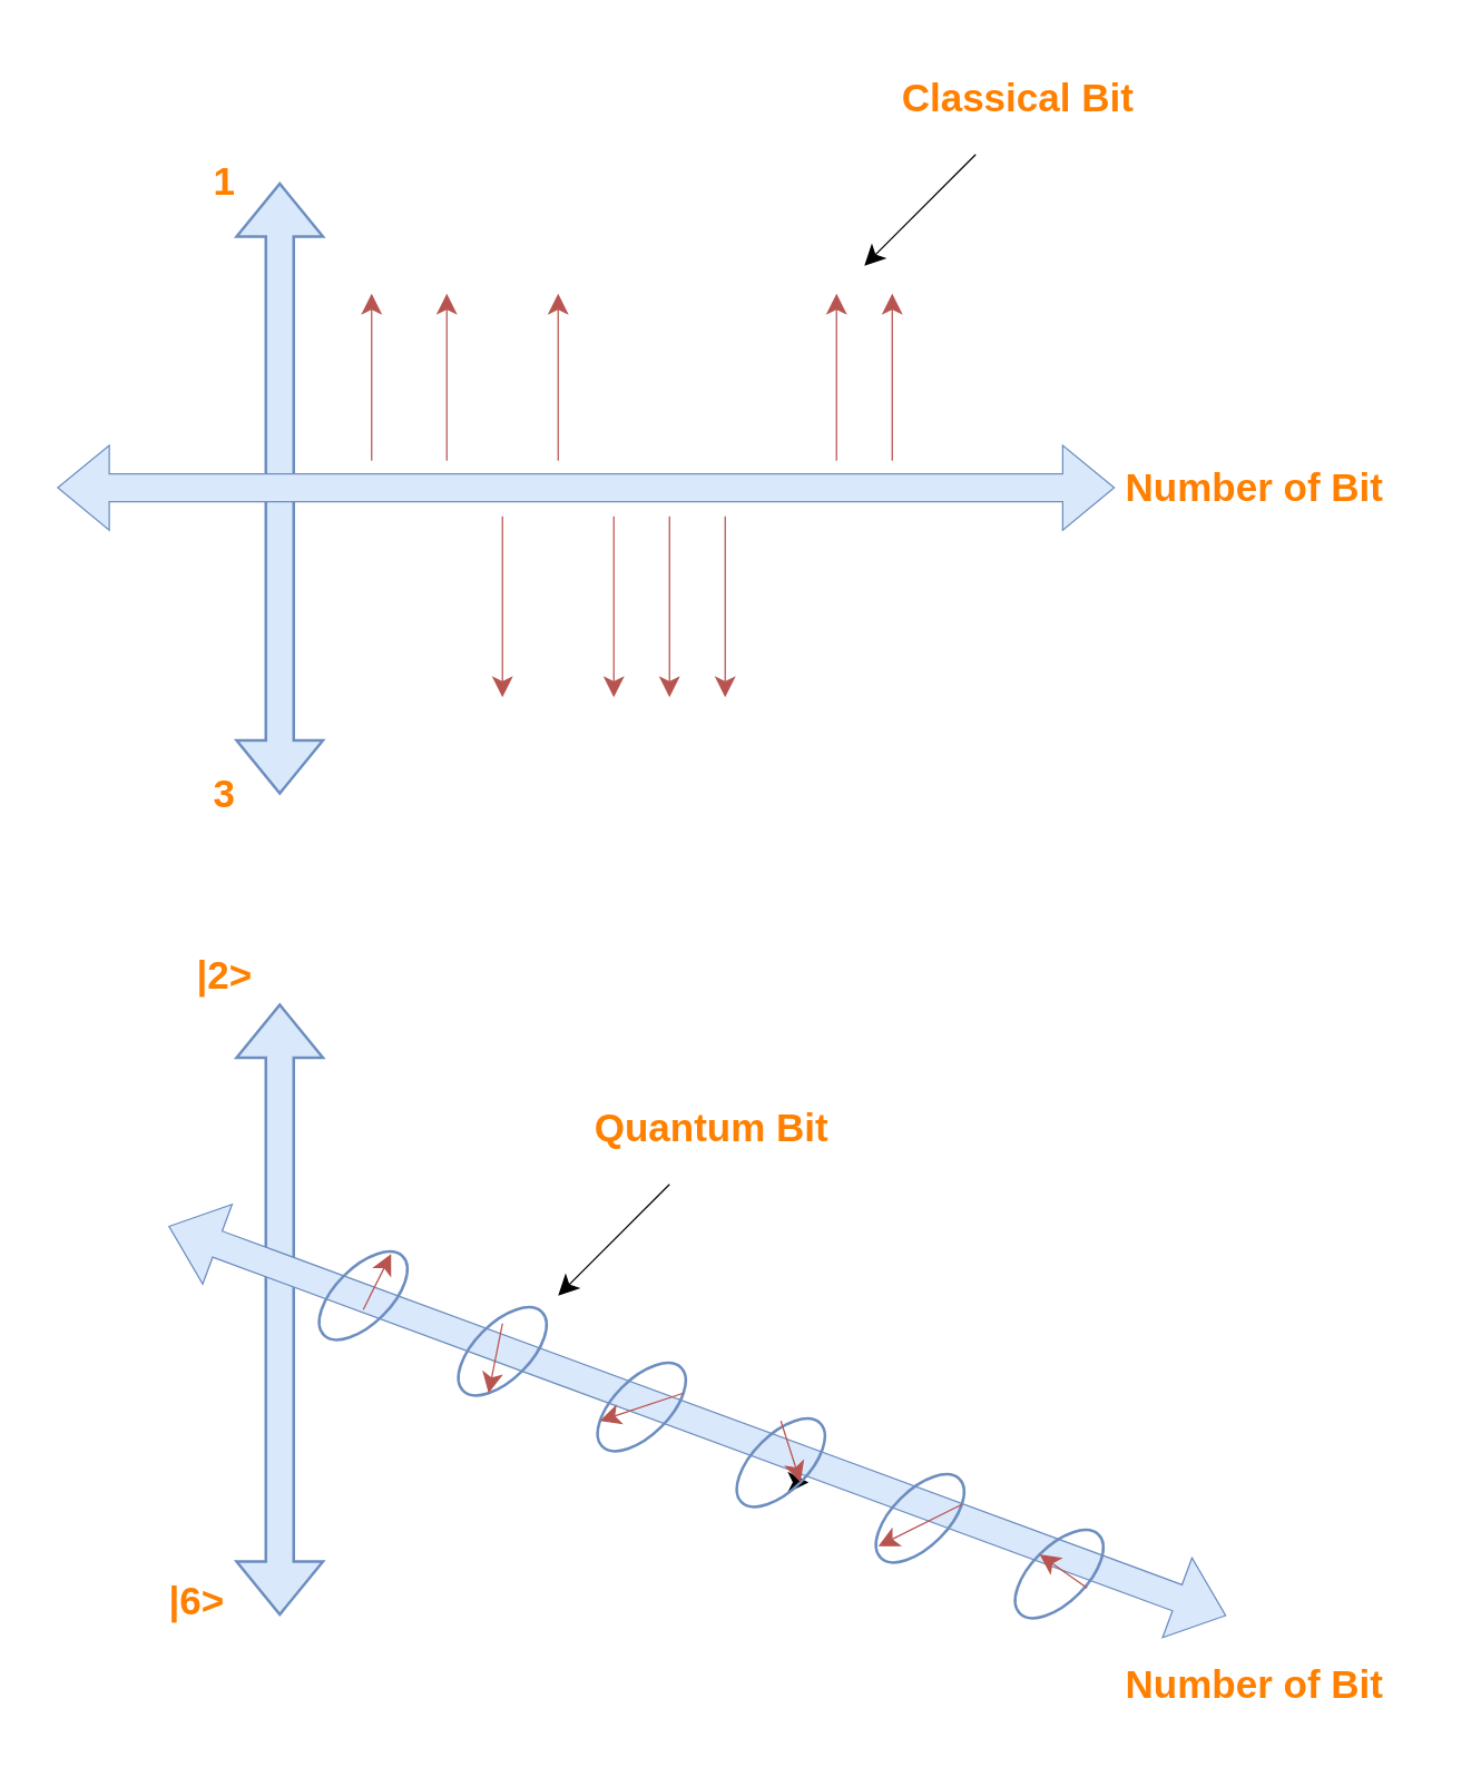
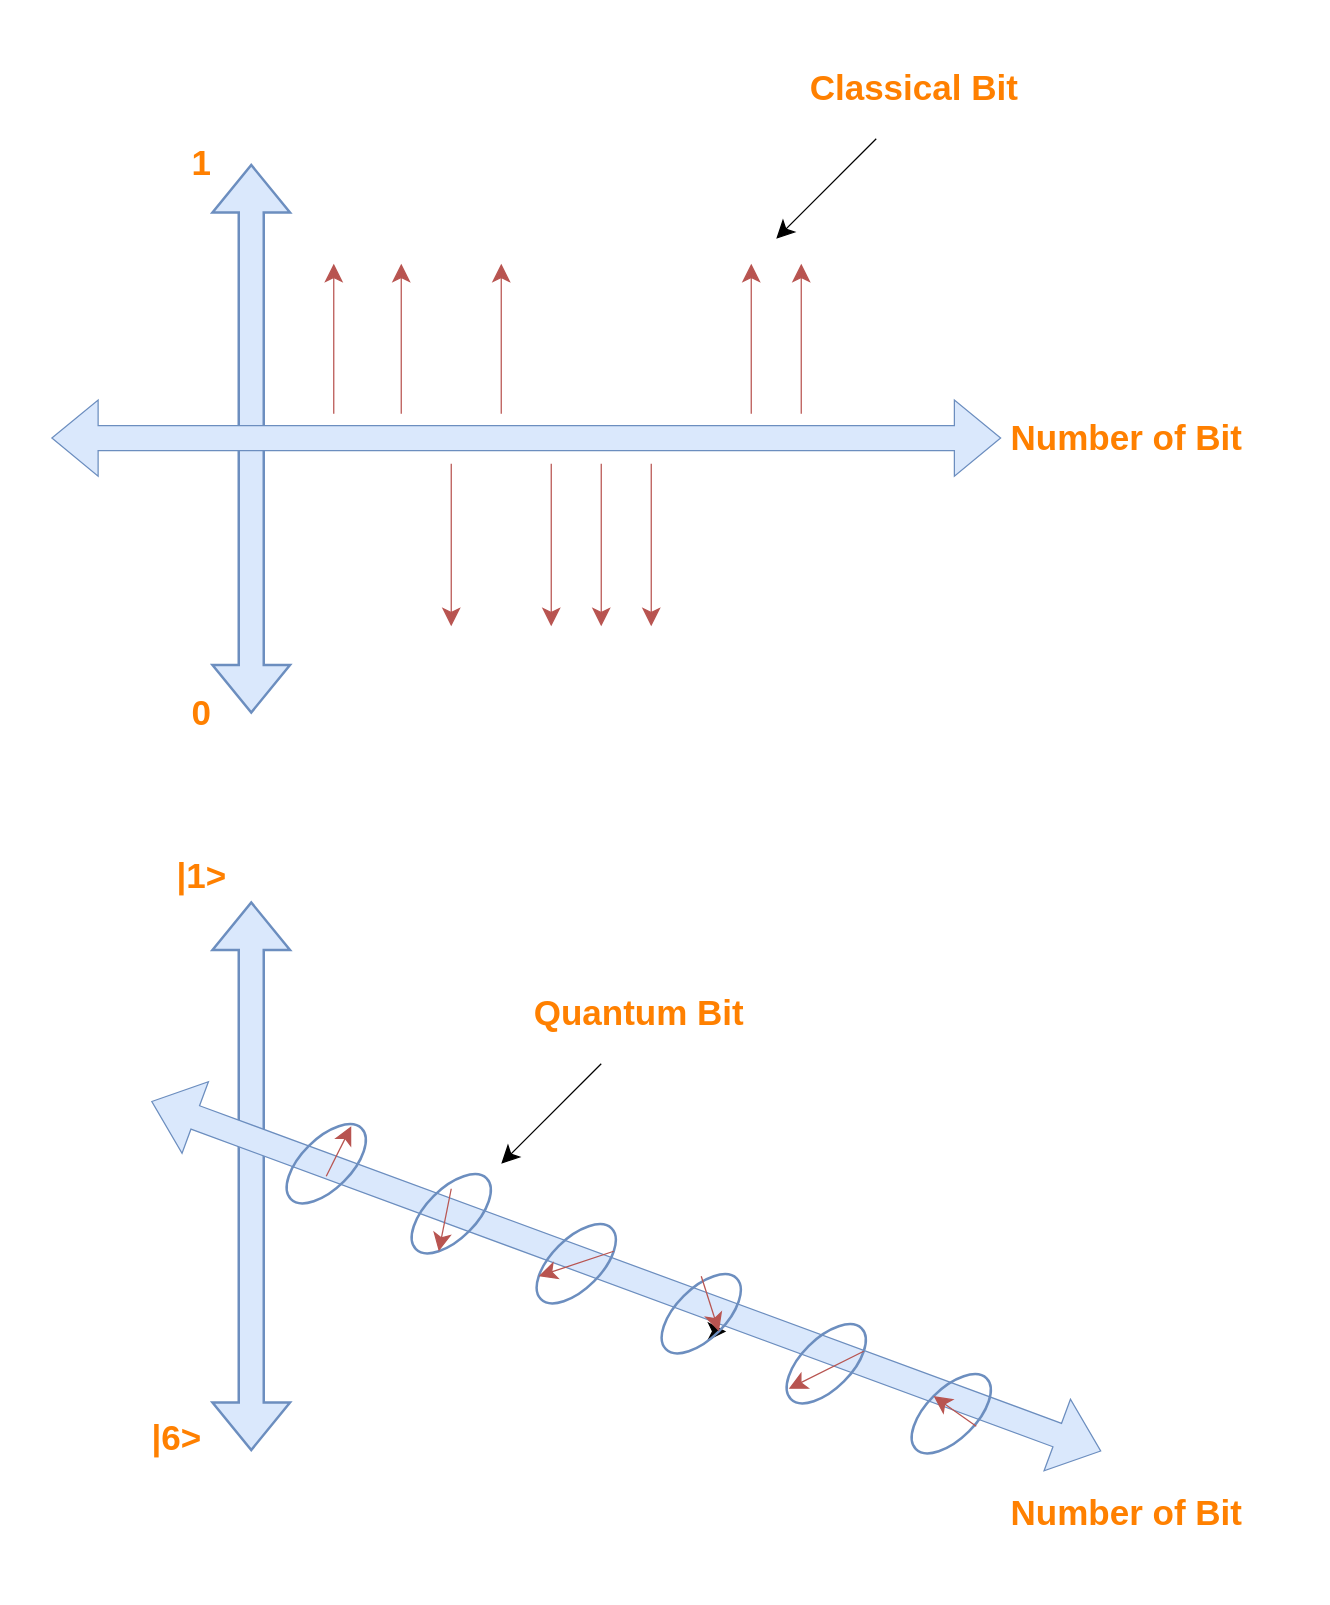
  <mxCell id="0" />
  <mxCell id="1" parent="0" />
  <mxCell id="2" value="" style="shape=flexArrow;endArrow=classic;startArrow=classic;html=1;rounded=0;fillColor=#dae8fc;strokeColor=#6c8ebf;" parent="1" edge="1"><mxGeometry width="100" height="100" relative="1" as="geometry"><mxPoint x="100" y="285" as="sourcePoint" /><mxPoint x="100" y="65" as="targetPoint" /></mxGeometry></mxCell>
  <mxCell id="3" value="" style="shape=flexArrow;endArrow=classic;startArrow=classic;html=1;rounded=0;strokeWidth=0.5;fillColor=#dae8fc;strokeColor=#6c8ebf;" parent="1" edge="1"><mxGeometry width="100" height="100" relative="1" as="geometry"><mxPoint x="400" y="174.74" as="sourcePoint" /><mxPoint x="20" y="174.74" as="targetPoint" /></mxGeometry></mxCell>
- <mxCell id="4" value="&lt;b&gt;&lt;font color=&quot;#ff8000&quot; style=&quot;font-size: 14px;&quot;&gt;3&lt;/font&gt;&lt;/b&gt;" style="text;html=1;align=center;verticalAlign=middle;resizable=0;points=[];autosize=1;strokeColor=none;fillColor=none;" parent="1" vertex="1"><mxGeometry x="65" y="270" width="30" height="30" as="geometry" /></mxCell>
+ <mxCell id="4" value="&lt;b&gt;&lt;font color=&quot;#ff8000&quot; style=&quot;font-size: 14px;&quot;&gt;0&lt;/font&gt;&lt;/b&gt;" style="text;html=1;align=center;verticalAlign=middle;resizable=0;points=[];autosize=1;strokeColor=none;fillColor=none;" parent="1" vertex="1"><mxGeometry x="65" y="270" width="30" height="30" as="geometry" /></mxCell>
  <mxCell id="5" value="&lt;font color=&quot;#ff8000&quot; style=&quot;font-size: 14px;&quot;&gt;&lt;b style=&quot;&quot;&gt;1&lt;/b&gt;&lt;/font&gt;" style="text;html=1;align=center;verticalAlign=middle;resizable=0;points=[];autosize=1;strokeColor=none;fillColor=none;" parent="1" vertex="1"><mxGeometry x="65" y="50" width="30" height="30" as="geometry" /></mxCell>
  <mxCell id="6" value="" style="endArrow=classic;html=1;rounded=0;strokeWidth=0.5;fillColor=#f8cecc;strokeColor=#b85450;fontStyle=1" parent="1" edge="1"><mxGeometry width="50" height="50" relative="1" as="geometry"><mxPoint x="133" y="165" as="sourcePoint" /><mxPoint x="133" y="105" as="targetPoint" /></mxGeometry></mxCell>
  <mxCell id="7" value="" style="endArrow=classic;html=1;rounded=0;strokeWidth=0.5;fillColor=#f8cecc;strokeColor=#b85450;" parent="1" edge="1"><mxGeometry width="50" height="50" relative="1" as="geometry"><mxPoint x="160" y="165" as="sourcePoint" /><mxPoint x="160" y="105" as="targetPoint" /></mxGeometry></mxCell>
  <mxCell id="8" value="" style="endArrow=classic;html=1;rounded=0;strokeWidth=0.5;fillColor=#f8cecc;strokeColor=#b85450;" parent="1" edge="1"><mxGeometry width="50" height="50" relative="1" as="geometry"><mxPoint x="180" y="185" as="sourcePoint" /><mxPoint x="180" y="250" as="targetPoint" /></mxGeometry></mxCell>
  <mxCell id="9" value="" style="endArrow=classic;html=1;rounded=0;strokeWidth=0.5;fillColor=#f8cecc;strokeColor=#b85450;" parent="1" edge="1"><mxGeometry width="50" height="50" relative="1" as="geometry"><mxPoint x="200" y="165" as="sourcePoint" /><mxPoint x="200" y="105" as="targetPoint" /></mxGeometry></mxCell>
  <mxCell id="10" value="" style="endArrow=classic;html=1;rounded=0;strokeWidth=0.5;fillColor=#f8cecc;strokeColor=#b85450;" parent="1" edge="1"><mxGeometry width="50" height="50" relative="1" as="geometry"><mxPoint x="220" y="185" as="sourcePoint" /><mxPoint x="220" y="250" as="targetPoint" /></mxGeometry></mxCell>
  <mxCell id="11" value="" style="endArrow=classic;html=1;rounded=0;strokeWidth=0.5;fillColor=#f8cecc;strokeColor=#b85450;" parent="1" edge="1"><mxGeometry width="50" height="50" relative="1" as="geometry"><mxPoint x="240" y="185" as="sourcePoint" /><mxPoint x="240" y="250" as="targetPoint" /></mxGeometry></mxCell>
  <mxCell id="12" value="" style="endArrow=classic;html=1;rounded=0;strokeWidth=0.5;fillColor=#f8cecc;strokeColor=#b85450;" parent="1" edge="1"><mxGeometry width="50" height="50" relative="1" as="geometry"><mxPoint x="260" y="185" as="sourcePoint" /><mxPoint x="260" y="250" as="targetPoint" /></mxGeometry></mxCell>
  <mxCell id="13" value="" style="endArrow=classic;html=1;rounded=0;strokeWidth=0.5;fillColor=#f8cecc;strokeColor=#b85450;" parent="1" edge="1"><mxGeometry width="50" height="50" relative="1" as="geometry"><mxPoint x="300" y="165" as="sourcePoint" /><mxPoint x="300" y="105" as="targetPoint" /></mxGeometry></mxCell>
  <mxCell id="14" value="" style="endArrow=classic;html=1;rounded=0;strokeWidth=0.5;fillColor=#f8cecc;strokeColor=#b85450;" parent="1" edge="1"><mxGeometry width="50" height="50" relative="1" as="geometry"><mxPoint x="320" y="165" as="sourcePoint" /><mxPoint x="320" y="105" as="targetPoint" /></mxGeometry></mxCell>
  <mxCell id="15" value="" style="endArrow=classic;html=1;rounded=0;strokeWidth=0.5;" parent="1" edge="1"><mxGeometry width="50" height="50" relative="1" as="geometry"><mxPoint x="350" y="55" as="sourcePoint" /><mxPoint x="310" y="95" as="targetPoint" /></mxGeometry></mxCell>
  <mxCell id="16" value="&lt;b&gt;&lt;font color=&quot;#ff8000&quot; style=&quot;font-size: 14px;&quot;&gt;Classical Bit&lt;/font&gt;&lt;/b&gt;" style="text;html=1;align=center;verticalAlign=middle;resizable=0;points=[];autosize=1;strokeColor=none;fillColor=none;" parent="1" vertex="1"><mxGeometry x="310" y="20" width="110" height="30" as="geometry" /></mxCell>
  <mxCell id="17" value="&lt;b&gt;&lt;font color=&quot;#ff8000&quot;&gt;Number of Bit&lt;/font&gt;&lt;/b&gt;" style="text;html=1;align=center;verticalAlign=middle;resizable=0;points=[];autosize=1;strokeColor=none;fillColor=none;fontSize=14;fontColor=#0000FF;" parent="1" vertex="1"><mxGeometry x="390" y="160" width="120" height="30" as="geometry" /></mxCell>
  <mxCell id="18" value="" style="shape=flexArrow;endArrow=classic;startArrow=classic;html=1;rounded=0;fillColor=#dae8fc;strokeColor=#6c8ebf;" parent="1" edge="1"><mxGeometry width="100" height="100" relative="1" as="geometry"><mxPoint x="100" y="580" as="sourcePoint" /><mxPoint x="100" y="360" as="targetPoint" /></mxGeometry></mxCell>
  <mxCell id="19" value="" style="shape=flexArrow;endArrow=classic;startArrow=classic;html=1;rounded=0;strokeWidth=0.5;fillColor=#dae8fc;strokeColor=#6c8ebf;" parent="1" edge="1"><mxGeometry width="100" height="100" relative="1" as="geometry"><mxPoint x="440" y="580" as="sourcePoint" /><mxPoint x="60" y="440" as="targetPoint" /></mxGeometry></mxCell>
  <mxCell id="20" value="&lt;b&gt;&lt;font color=&quot;#ff8000&quot;&gt;|6&amp;gt;&lt;/font&gt;&lt;/b&gt;" style="text;html=1;align=center;verticalAlign=middle;resizable=0;points=[];autosize=1;strokeColor=none;fillColor=none;fontSize=14;fontColor=#0000FF;" parent="1" vertex="1"><mxGeometry x="50" y="560" width="40" height="30" as="geometry" /></mxCell>
- <mxCell id="21" value="&lt;b&gt;&lt;font color=&quot;#ff8000&quot;&gt;|2&amp;gt;&lt;/font&gt;&lt;/b&gt;" style="text;html=1;align=center;verticalAlign=middle;resizable=0;points=[];autosize=1;strokeColor=none;fillColor=none;fontSize=14;fontColor=#0000FF;" parent="1" vertex="1"><mxGeometry x="60" y="335" width="40" height="30" as="geometry" /></mxCell>
+ <mxCell id="21" value="&lt;b&gt;&lt;font color=&quot;#ff8000&quot;&gt;|1&amp;gt;&lt;/font&gt;&lt;/b&gt;" style="text;html=1;align=center;verticalAlign=middle;resizable=0;points=[];autosize=1;strokeColor=none;fillColor=none;fontSize=14;fontColor=#0000FF;" parent="1" vertex="1"><mxGeometry x="60" y="335" width="40" height="30" as="geometry" /></mxCell>
  <mxCell id="22" value="" style="ellipse;whiteSpace=wrap;html=1;labelBorderColor=#7EA6E0;fontSize=14;rotation=-45;fillColor=none;strokeColor=#6c8ebf;" parent="1" vertex="1"><mxGeometry x="110" y="455" width="40" height="20" as="geometry" /></mxCell>
  <mxCell id="23" value="" style="ellipse;whiteSpace=wrap;html=1;labelBorderColor=#7EA6E0;fontSize=14;rotation=-45;fillColor=none;strokeColor=#6c8ebf;" parent="1" vertex="1"><mxGeometry x="160" y="475" width="40" height="20" as="geometry" /></mxCell>
  <mxCell id="24" style="edgeStyle=orthogonalEdgeStyle;rounded=0;orthogonalLoop=1;jettySize=auto;html=1;exitX=0.5;exitY=1;exitDx=0;exitDy=0;fontSize=14;fontColor=#54FF60;strokeWidth=0.5;" parent="1" source="25" edge="1"><mxGeometry relative="1" as="geometry"><mxPoint x="290" y="532" as="targetPoint" /></mxGeometry></mxCell>
  <mxCell id="25" value="" style="ellipse;whiteSpace=wrap;html=1;labelBorderColor=#7EA6E0;fontSize=14;rotation=-45;fillColor=none;strokeColor=#6c8ebf;" parent="1" vertex="1"><mxGeometry x="260" y="515" width="40" height="20" as="geometry" /></mxCell>
  <mxCell id="26" value="" style="ellipse;whiteSpace=wrap;html=1;labelBorderColor=#7EA6E0;fontSize=14;rotation=-45;fillColor=none;strokeColor=#6c8ebf;" parent="1" vertex="1"><mxGeometry x="310" y="535" width="40" height="20" as="geometry" /></mxCell>
  <mxCell id="27" value="" style="ellipse;whiteSpace=wrap;html=1;labelBorderColor=#7EA6E0;fontSize=14;rotation=-45;fillColor=none;strokeColor=#6c8ebf;" parent="1" vertex="1"><mxGeometry x="360" y="555" width="40" height="20" as="geometry" /></mxCell>
  <mxCell id="28" value="" style="endArrow=classic;html=1;rounded=0;strokeWidth=0.5;fillColor=#f8cecc;strokeColor=#b85450;" parent="1" edge="1"><mxGeometry width="50" height="50" relative="1" as="geometry"><mxPoint x="130" y="470" as="sourcePoint" /><mxPoint x="140" y="450" as="targetPoint" /></mxGeometry></mxCell>
  <mxCell id="29" value="" style="endArrow=classic;html=1;rounded=0;strokeWidth=0.5;fillColor=#f8cecc;strokeColor=#b85450;entryX=0;entryY=1;entryDx=0;entryDy=0;" parent="1" edge="1" target="23"><mxGeometry width="50" height="50" relative="1" as="geometry"><mxPoint x="180" y="475" as="sourcePoint" /><mxPoint x="200" y="475" as="targetPoint" /></mxGeometry></mxCell>
  <mxCell id="30" value="&lt;b style=&quot;font-size: 14px;&quot;&gt;&lt;font color=&quot;#ff8000&quot;&gt;Number of Bit&lt;/font&gt;&lt;/b&gt;" style="text;html=1;align=center;verticalAlign=middle;resizable=0;points=[];autosize=1;strokeColor=none;fillColor=none;" vertex="1" parent="1"><mxGeometry x="390" y="590" width="120" height="30" as="geometry" /></mxCell>
  <mxCell id="31" value="" style="endArrow=classic;html=1;rounded=0;strokeWidth=0.5;" edge="1" parent="1"><mxGeometry width="50" height="50" relative="1" as="geometry"><mxPoint x="240" y="425" as="sourcePoint" /><mxPoint x="200" y="465" as="targetPoint" /></mxGeometry></mxCell>
  <mxCell id="32" value="&lt;b&gt;&lt;font color=&quot;#ff8000&quot; style=&quot;font-size: 14px;&quot;&gt;Quantum Bit&lt;/font&gt;&lt;/b&gt;" style="text;html=1;align=center;verticalAlign=middle;resizable=0;points=[];autosize=1;strokeColor=none;fillColor=none;" vertex="1" parent="1"><mxGeometry x="200" y="390" width="110" height="30" as="geometry" /></mxCell>
  <mxCell id="33" value="" style="ellipse;whiteSpace=wrap;html=1;labelBorderColor=#7EA6E0;fontSize=14;rotation=-45;fillColor=none;strokeColor=#6c8ebf;" vertex="1" parent="1"><mxGeometry x="210" y="495" width="40" height="20" as="geometry" /></mxCell>
  <mxCell id="34" value="" style="endArrow=classic;html=1;rounded=0;strokeWidth=0.5;fillColor=#f8cecc;strokeColor=#b85450;entryX=0;entryY=0;entryDx=0;entryDy=0;exitX=1;exitY=1;exitDx=0;exitDy=0;" edge="1" parent="1" source="33" target="33"><mxGeometry width="50" height="50" relative="1" as="geometry"><mxPoint x="230" y="505" as="sourcePoint" /><mxPoint x="240" y="490" as="targetPoint" /></mxGeometry></mxCell>
  <mxCell id="35" value="" style="endArrow=classic;html=1;rounded=0;strokeWidth=0.5;fillColor=#f8cecc;strokeColor=#b85450;entryX=0.5;entryY=1;entryDx=0;entryDy=0;" edge="1" parent="1" target="25"><mxGeometry width="50" height="50" relative="1" as="geometry"><mxPoint x="280" y="510" as="sourcePoint" /><mxPoint x="290" y="520" as="targetPoint" /></mxGeometry></mxCell>
  <mxCell id="36" value="" style="endArrow=classic;html=1;rounded=0;strokeWidth=0.5;fillColor=#f8cecc;strokeColor=#b85450;exitX=1;exitY=1;exitDx=0;exitDy=0;" edge="1" parent="1" source="26"><mxGeometry width="50" height="50" relative="1" as="geometry"><mxPoint x="345" y="525" as="sourcePoint" /><mxPoint x="315" y="555" as="targetPoint" /></mxGeometry></mxCell>
  <mxCell id="37" value="" style="endArrow=classic;html=1;rounded=0;strokeWidth=0.5;fillColor=#f8cecc;strokeColor=#b85450;entryX=0.5;entryY=0;entryDx=0;entryDy=0;" edge="1" parent="1" target="27"><mxGeometry width="50" height="50" relative="1" as="geometry"><mxPoint x="390" y="570" as="sourcePoint" /><mxPoint x="370" y="570" as="targetPoint" /></mxGeometry></mxCell>
